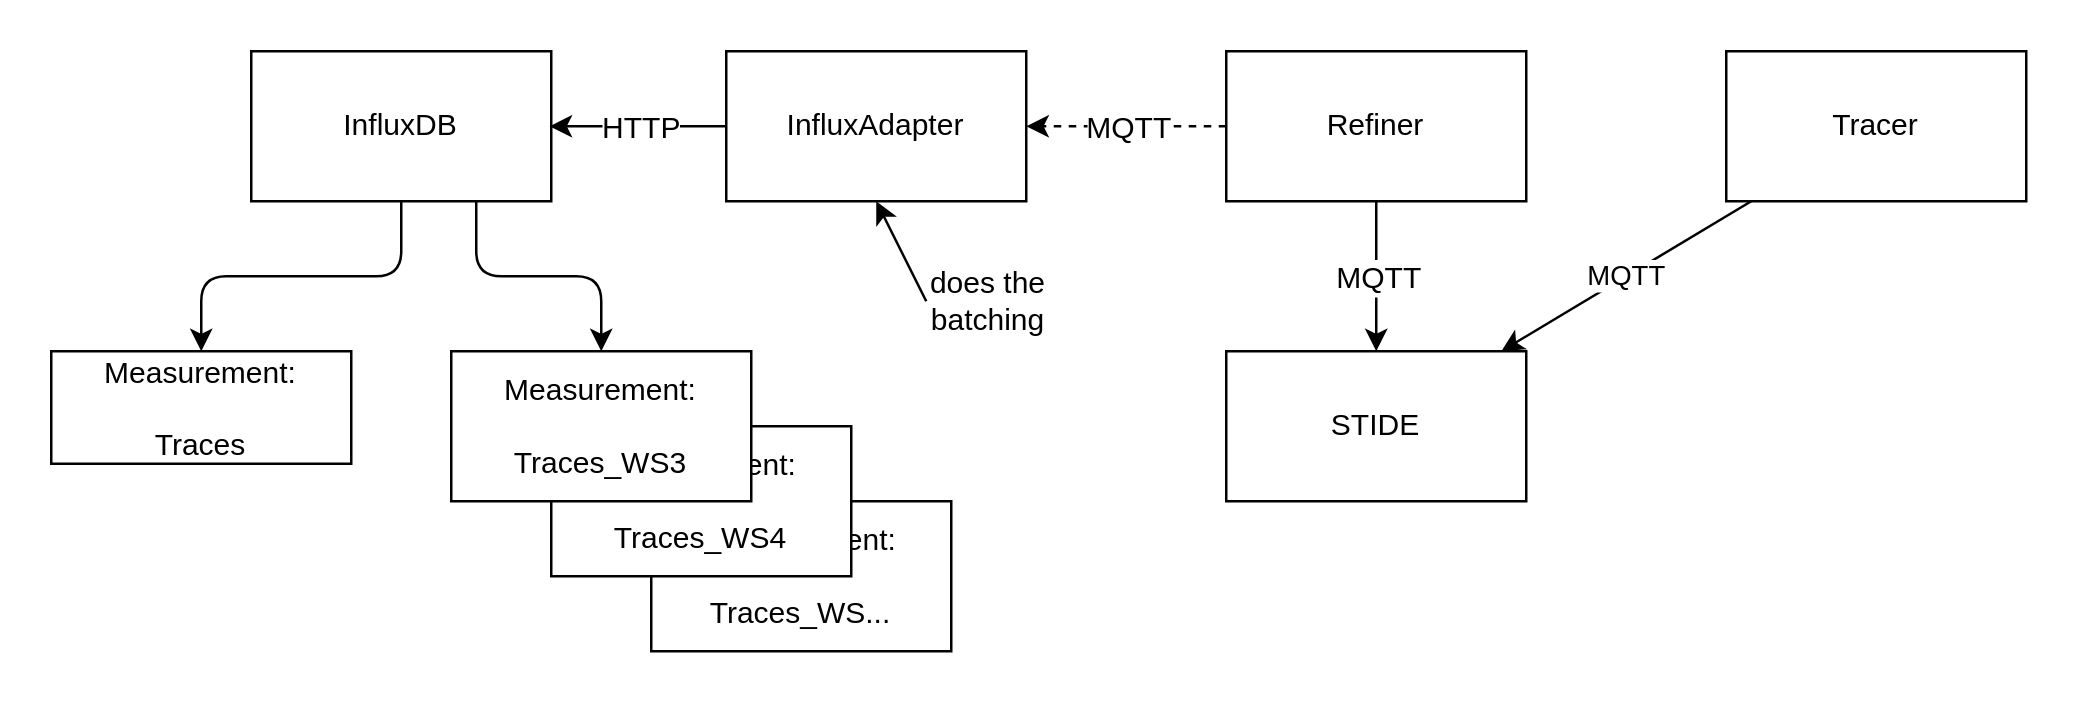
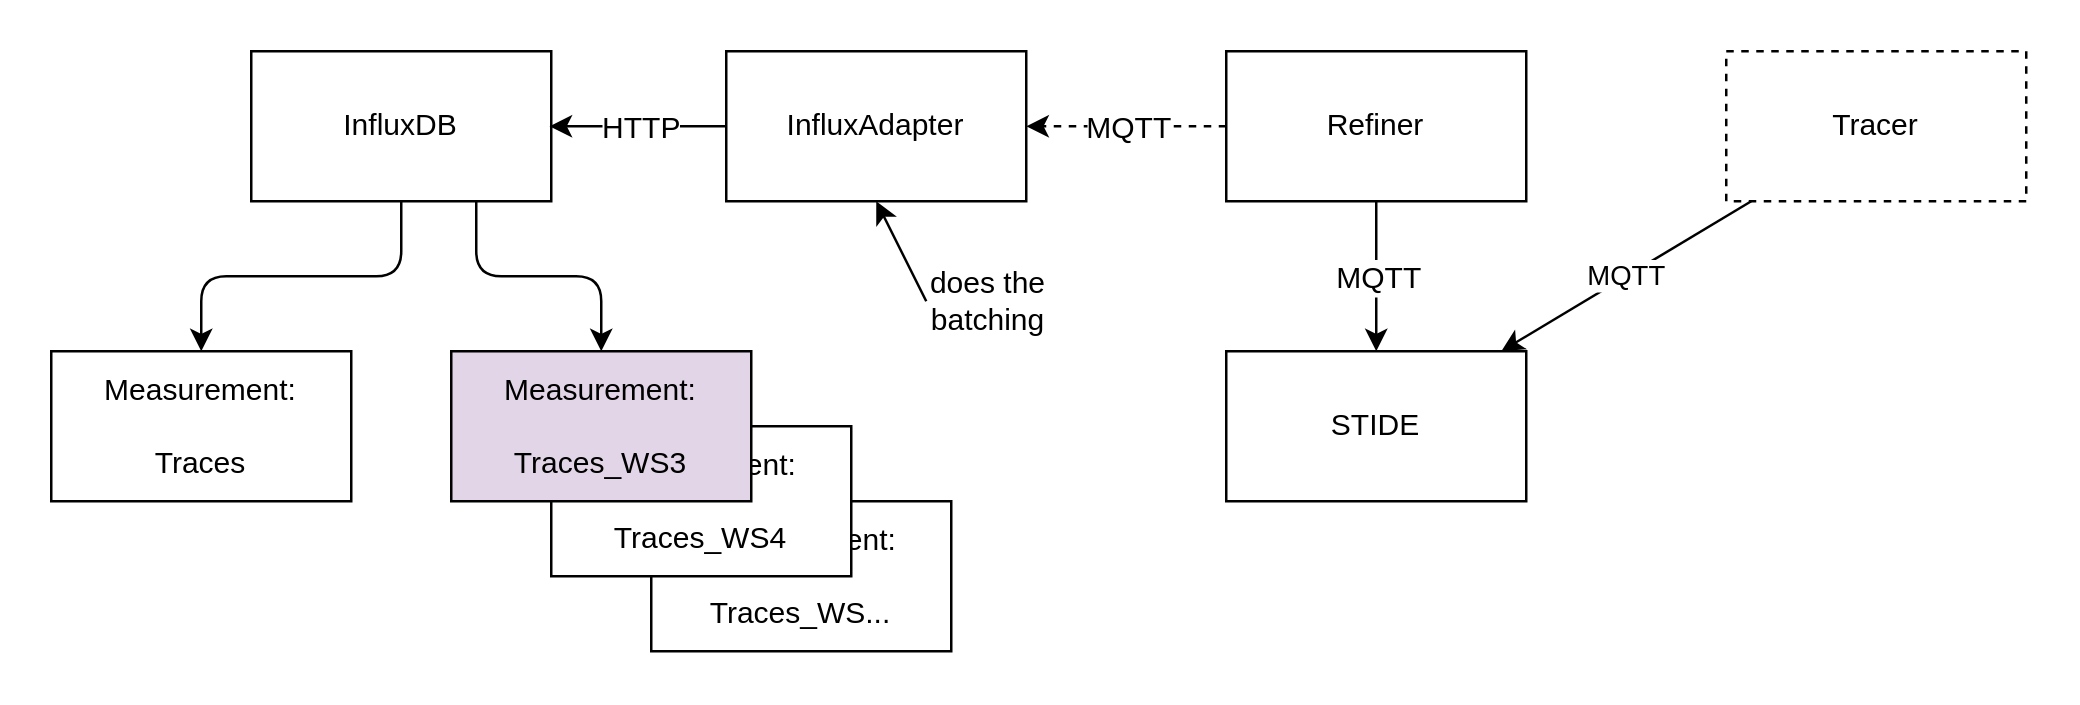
  <mxCell id="0" />
  <mxCell id="1" parent="0" />
  <mxCell id="2" value="Measurement:&lt;br&gt;&lt;br&gt;&lt;div&gt;Traces_WS...&lt;/div&gt;" style="rounded=0;whiteSpace=wrap;html=1;" vertex="1" parent="1"><mxGeometry x="260" y="200" width="120" height="60" as="geometry" /></mxCell>
  <mxCell id="3" value="&lt;div&gt;InfluxDB&lt;/div&gt;" style="rounded=0;whiteSpace=wrap;html=1;" vertex="1" parent="1"><mxGeometry x="100" y="20" width="120" height="60" as="geometry" /></mxCell>
- <mxCell id="4" value="Measurement:&lt;br&gt;&lt;br&gt;Traces" style="rounded=0;whiteSpace=wrap;html=1;" vertex="1" parent="1"><mxGeometry x="20" y="140" width="120" height="45" as="geometry" /></mxCell>
+ <mxCell id="4" value="Measurement:&lt;br&gt;&lt;br&gt;Traces" style="rounded=0;whiteSpace=wrap;html=1;" vertex="1" parent="1"><mxGeometry x="20" y="140" width="120" height="60" as="geometry" /></mxCell>
  <mxCell id="5" value="Measurement:&lt;br&gt;&lt;br&gt;&lt;div&gt;Traces_WS4&lt;/div&gt;" style="rounded=0;whiteSpace=wrap;html=1;" vertex="1" parent="1"><mxGeometry x="220" y="170" width="120" height="60" as="geometry" /></mxCell>
- <mxCell id="6" value="Measurement:&lt;br&gt;&lt;br&gt;&lt;div&gt;Traces_WS3&lt;/div&gt;" style="rounded=0;whiteSpace=wrap;html=1;" vertex="1" parent="1"><mxGeometry x="180" y="140" width="120" height="60" as="geometry" /></mxCell>
+ <mxCell id="6" value="Measurement:&lt;br&gt;&lt;br&gt;&lt;div&gt;Traces_WS3&lt;/div&gt;" style="rounded=0;whiteSpace=wrap;html=1;fillColor=#e1d5e7;" vertex="1" parent="1"><mxGeometry x="180" y="140" width="120" height="60" as="geometry" /></mxCell>
  <mxCell id="7" value="" style="endArrow=classic;html=1;exitX=0.5;exitY=1;exitDx=0;exitDy=0;entryX=0.5;entryY=0;entryDx=0;entryDy=0;" edge="1" parent="1" source="3" target="4"><mxGeometry width="50" height="50" relative="1" as="geometry"><mxPoint x="20" y="330" as="sourcePoint" /><mxPoint x="70" y="280" as="targetPoint" /><Array as="points"><mxPoint x="160" y="110" /><mxPoint x="80" y="110" /></Array></mxGeometry></mxCell>
  <mxCell id="8" value="" style="endArrow=classic;html=1;exitX=0.75;exitY=1;exitDx=0;exitDy=0;entryX=0.5;entryY=0;entryDx=0;entryDy=0;" edge="1" parent="1" source="3" target="6"><mxGeometry width="50" height="50" relative="1" as="geometry"><mxPoint x="220" y="80" as="sourcePoint" /><mxPoint x="140" y="140" as="targetPoint" /><Array as="points"><mxPoint x="190" y="110" /><mxPoint x="240" y="110" /></Array></mxGeometry></mxCell>
- <mxCell id="9" value="Tracer" style="rounded=0;whiteSpace=wrap;html=1;" vertex="1" parent="1"><mxGeometry x="690" y="20" width="120" height="60" as="geometry" /></mxCell>
+ <mxCell id="9" value="Tracer" style="rounded=0;whiteSpace=wrap;html=1;dashed=1;" vertex="1" parent="1"><mxGeometry x="690" y="20" width="120" height="60" as="geometry" /></mxCell>
  <mxCell id="10" value="&lt;div&gt;Refiner&lt;/div&gt;" style="rounded=0;whiteSpace=wrap;html=1;" vertex="1" parent="1"><mxGeometry x="490" y="20" width="120" height="60" as="geometry" /></mxCell>
  <mxCell id="11" value="&lt;div&gt;InfluxAdapter&lt;/div&gt;" style="rounded=0;whiteSpace=wrap;html=1;" vertex="1" parent="1"><mxGeometry x="290" y="20" width="120" height="60" as="geometry" /></mxCell>
  <mxCell id="12" value="MQTT" style="endArrow=classic;html=1;" edge="1" parent="1" source="9" target="17"><mxGeometry width="50" height="50" relative="1" as="geometry"><mxPoint x="619.289" y="100" as="sourcePoint" /><mxPoint x="619.289" y="50" as="targetPoint" /></mxGeometry></mxCell>
  <mxCell id="13" value="" style="endArrow=classic;html=1;entryX=1;entryY=0.5;entryDx=0;entryDy=0;dashed=1;" edge="1" parent="1" source="10" target="11"><mxGeometry width="50" height="50" relative="1" as="geometry"><mxPoint x="419.289" y="100" as="sourcePoint" /><mxPoint x="419.289" y="50" as="targetPoint" /></mxGeometry></mxCell>
  <mxCell id="14" value="MQTT" style="text;html=1;resizable=0;points=[];align=center;verticalAlign=middle;labelBackgroundColor=#ffffff;" vertex="1" connectable="0" parent="13"><mxGeometry x="-0.275" relative="1" as="geometry"><mxPoint x="-11" as="offset" /></mxGeometry></mxCell>
  <mxCell id="15" value="" style="endArrow=classic;html=1;" edge="1" parent="1" source="11"><mxGeometry width="50" height="50" relative="1" as="geometry"><mxPoint x="219.289" y="100" as="sourcePoint" /><mxPoint x="219.289" y="50" as="targetPoint" /></mxGeometry></mxCell>
  <mxCell id="16" value="HTTP" style="text;html=1;resizable=0;points=[];align=center;verticalAlign=middle;labelBackgroundColor=#ffffff;" vertex="1" connectable="0" parent="15"><mxGeometry x="-0.265" y="3" relative="1" as="geometry"><mxPoint x="-9" y="-3" as="offset" /></mxGeometry></mxCell>
  <mxCell id="17" value="STIDE" style="rounded=0;whiteSpace=wrap;html=1;" vertex="1" parent="1"><mxGeometry x="490" y="140" width="120" height="60" as="geometry" /></mxCell>
  <mxCell id="18" value="" style="endArrow=classic;html=1;entryX=0.5;entryY=0;entryDx=0;entryDy=0;exitX=0.5;exitY=1;exitDx=0;exitDy=0;" edge="1" parent="1" source="10" target="17"><mxGeometry width="50" height="50" relative="1" as="geometry"><mxPoint x="550" y="100" as="sourcePoint" /><mxPoint x="470" y="100" as="targetPoint" /></mxGeometry></mxCell>
  <mxCell id="19" value="MQTT" style="text;html=1;resizable=0;points=[];align=center;verticalAlign=middle;labelBackgroundColor=#ffffff;" vertex="1" connectable="0" parent="18"><mxGeometry x="-0.275" relative="1" as="geometry"><mxPoint y="8" as="offset" /></mxGeometry></mxCell>
  <mxCell id="20" value="" style="endArrow=classic;html=1;entryX=0.5;entryY=1;entryDx=0;entryDy=0;" edge="1" parent="1" target="11"><mxGeometry width="50" height="50" relative="1" as="geometry"><mxPoint x="370" y="120" as="sourcePoint" /><mxPoint x="70" y="280" as="targetPoint" /></mxGeometry></mxCell>
  <mxCell id="21" value="&lt;div&gt;does the batching&lt;/div&gt;" style="text;html=1;strokeColor=none;fillColor=none;align=center;verticalAlign=middle;whiteSpace=wrap;rounded=0;" vertex="1" parent="1"><mxGeometry x="365" y="100" width="60" height="40" as="geometry" /></mxCell>
